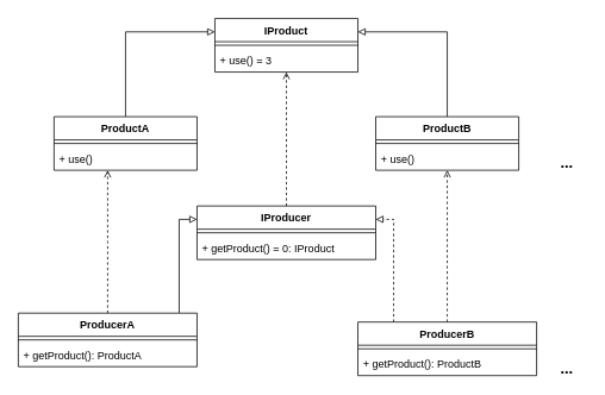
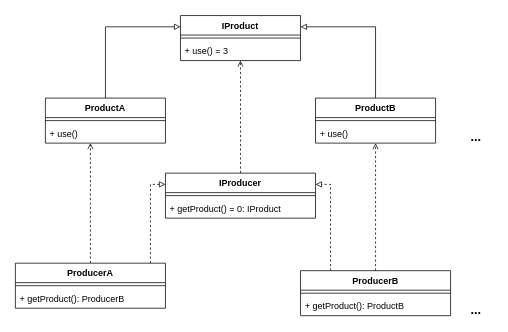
  <mxCell id="0" />
  <mxCell id="1" parent="0" />
  <mxCell id="2" value="IProduct" style="swimlane;fontStyle=1;align=center;verticalAlign=top;childLayout=stackLayout;horizontal=1;startSize=26;horizontalStack=0;resizeParent=1;resizeParentMax=0;resizeLast=0;collapsible=1;marginBottom=0;" vertex="1" parent="1"><mxGeometry x="240" y="20" width="160" height="60" as="geometry" /></mxCell>
  <mxCell id="3" value="" style="line;strokeWidth=1;fillColor=none;align=left;verticalAlign=middle;spacingTop=-1;spacingLeft=3;spacingRight=3;rotatable=0;labelPosition=right;points=[];portConstraint=eastwest;" vertex="1" parent="2"><mxGeometry y="26" width="160" height="8" as="geometry" /></mxCell>
  <mxCell id="4" value="+ use() = 3" style="text;strokeColor=none;fillColor=none;align=left;verticalAlign=top;spacingLeft=4;spacingRight=4;overflow=hidden;rotatable=0;points=[[0,0.5],[1,0.5]];portConstraint=eastwest;" vertex="1" parent="2"><mxGeometry y="34" width="160" height="26" as="geometry" /></mxCell>
  <mxCell id="5" style="edgeStyle=orthogonalEdgeStyle;rounded=0;orthogonalLoop=1;jettySize=auto;html=1;entryX=0;entryY=0.25;entryDx=0;entryDy=0;endArrow=block;endFill=0;" edge="1" parent="1" source="6" target="2"><mxGeometry relative="1" as="geometry"><Array as="points"><mxPoint x="140" y="35" /></Array></mxGeometry></mxCell>
  <mxCell id="6" value="ProductA" style="swimlane;fontStyle=1;align=center;verticalAlign=top;childLayout=stackLayout;horizontal=1;startSize=26;horizontalStack=0;resizeParent=1;resizeParentMax=0;resizeLast=0;collapsible=1;marginBottom=0;" vertex="1" parent="1"><mxGeometry x="60" y="130" width="160" height="60" as="geometry" /></mxCell>
  <mxCell id="7" value="" style="line;strokeWidth=1;fillColor=none;align=left;verticalAlign=middle;spacingTop=-1;spacingLeft=3;spacingRight=3;rotatable=0;labelPosition=right;points=[];portConstraint=eastwest;" vertex="1" parent="6"><mxGeometry y="26" width="160" height="8" as="geometry" /></mxCell>
  <mxCell id="8" value="+ use()" style="text;strokeColor=none;fillColor=none;align=left;verticalAlign=top;spacingLeft=4;spacingRight=4;overflow=hidden;rotatable=0;points=[[0,0.5],[1,0.5]];portConstraint=eastwest;" vertex="1" parent="6"><mxGeometry y="34" width="160" height="26" as="geometry" /></mxCell>
  <mxCell id="9" style="edgeStyle=orthogonalEdgeStyle;rounded=0;orthogonalLoop=1;jettySize=auto;html=1;entryX=1;entryY=0.25;entryDx=0;entryDy=0;endArrow=block;endFill=0;" edge="1" parent="1" source="10" target="2"><mxGeometry relative="1" as="geometry"><Array as="points"><mxPoint x="500" y="35" /></Array></mxGeometry></mxCell>
  <mxCell id="10" value="ProductB" style="swimlane;fontStyle=1;align=center;verticalAlign=top;childLayout=stackLayout;horizontal=1;startSize=26;horizontalStack=0;resizeParent=1;resizeParentMax=0;resizeLast=0;collapsible=1;marginBottom=0;" vertex="1" parent="1"><mxGeometry x="420" y="130" width="160" height="60" as="geometry" /></mxCell>
  <mxCell id="11" value="" style="line;strokeWidth=1;fillColor=none;align=left;verticalAlign=middle;spacingTop=-1;spacingLeft=3;spacingRight=3;rotatable=0;labelPosition=right;points=[];portConstraint=eastwest;" vertex="1" parent="10"><mxGeometry y="26" width="160" height="8" as="geometry" /></mxCell>
  <mxCell id="12" value="+ use()" style="text;strokeColor=none;fillColor=none;align=left;verticalAlign=top;spacingLeft=4;spacingRight=4;overflow=hidden;rotatable=0;points=[[0,0.5],[1,0.5]];portConstraint=eastwest;" vertex="1" parent="10"><mxGeometry y="34" width="160" height="26" as="geometry" /></mxCell>
  <mxCell id="13" value="&lt;b&gt;&lt;font style=&quot;font-size: 17px&quot;&gt;...&lt;/font&gt;&lt;/b&gt;" style="text;html=1;resizable=0;points=[];autosize=1;align=left;verticalAlign=top;spacingTop=-4;" vertex="1" parent="1"><mxGeometry x="625" y="170" width="30" height="20" as="geometry" /></mxCell>
  <mxCell id="14" style="edgeStyle=orthogonalEdgeStyle;rounded=0;orthogonalLoop=1;jettySize=auto;html=1;entryX=0.5;entryY=1;entryDx=0;entryDy=0;entryPerimeter=0;dashed=1;endArrow=open;endFill=0;" edge="1" parent="1" source="15" target="4"><mxGeometry relative="1" as="geometry" /></mxCell>
  <mxCell id="15" value="IProducer" style="swimlane;fontStyle=1;align=center;verticalAlign=top;childLayout=stackLayout;horizontal=1;startSize=26;horizontalStack=0;resizeParent=1;resizeParentMax=0;resizeLast=0;collapsible=1;marginBottom=0;" vertex="1" parent="1"><mxGeometry x="220" y="230" width="200" height="60" as="geometry" /></mxCell>
  <mxCell id="16" value="" style="line;strokeWidth=1;fillColor=none;align=left;verticalAlign=middle;spacingTop=-1;spacingLeft=3;spacingRight=3;rotatable=0;labelPosition=right;points=[];portConstraint=eastwest;" vertex="1" parent="15"><mxGeometry y="26" width="200" height="8" as="geometry" /></mxCell>
  <mxCell id="17" value="+ getProduct() = 0: IProduct" style="text;strokeColor=none;fillColor=none;align=left;verticalAlign=top;spacingLeft=4;spacingRight=4;overflow=hidden;rotatable=0;points=[[0,0.5],[1,0.5]];portConstraint=eastwest;" vertex="1" parent="15"><mxGeometry y="34" width="200" height="26" as="geometry" /></mxCell>
- <mxCell id="18" style="edgeStyle=orthogonalEdgeStyle;rounded=0;orthogonalLoop=1;jettySize=auto;html=1;entryX=0;entryY=0.25;entryDx=0;entryDy=0;endArrow=block;endFill=0;" edge="1" parent="1" source="20" target="15"><mxGeometry relative="1" as="geometry"><Array as="points"><mxPoint x="200" y="245" /></Array></mxGeometry></mxCell>
+ <mxCell id="18" style="edgeStyle=orthogonalEdgeStyle;rounded=0;orthogonalLoop=1;jettySize=auto;html=1;entryX=0;entryY=0.25;entryDx=0;entryDy=0;endArrow=block;endFill=0;dashed=1;" edge="1" parent="1" source="20" target="15"><mxGeometry relative="1" as="geometry"><Array as="points"><mxPoint x="200" y="245" /></Array></mxGeometry></mxCell>
  <mxCell id="19" style="edgeStyle=orthogonalEdgeStyle;rounded=0;orthogonalLoop=1;jettySize=auto;html=1;endArrow=open;endFill=0;dashed=1;" edge="1" parent="1" source="20"><mxGeometry relative="1" as="geometry"><mxPoint x="120" y="190" as="targetPoint" /></mxGeometry></mxCell>
  <mxCell id="20" value="ProducerA" style="swimlane;fontStyle=1;align=center;verticalAlign=top;childLayout=stackLayout;horizontal=1;startSize=26;horizontalStack=0;resizeParent=1;resizeParentMax=0;resizeLast=0;collapsible=1;marginBottom=0;" vertex="1" parent="1"><mxGeometry x="20" y="350" width="200" height="60" as="geometry" /></mxCell>
  <mxCell id="21" value="" style="line;strokeWidth=1;fillColor=none;align=left;verticalAlign=middle;spacingTop=-1;spacingLeft=3;spacingRight=3;rotatable=0;labelPosition=right;points=[];portConstraint=eastwest;" vertex="1" parent="20"><mxGeometry y="26" width="200" height="8" as="geometry" /></mxCell>
- <mxCell id="22" value="+ getProduct(): ProductA" style="text;strokeColor=none;fillColor=none;align=left;verticalAlign=top;spacingLeft=4;spacingRight=4;overflow=hidden;rotatable=0;points=[[0,0.5],[1,0.5]];portConstraint=eastwest;" vertex="1" parent="20"><mxGeometry y="34" width="200" height="26" as="geometry" /></mxCell>
+ <mxCell id="22" value="+ getProduct(): ProducerB" style="text;strokeColor=none;fillColor=none;align=left;verticalAlign=top;spacingLeft=4;spacingRight=4;overflow=hidden;rotatable=0;points=[[0,0.5],[1,0.5]];portConstraint=eastwest;" vertex="1" parent="20"><mxGeometry y="34" width="200" height="26" as="geometry" /></mxCell>
  <mxCell id="23" style="edgeStyle=orthogonalEdgeStyle;rounded=0;orthogonalLoop=1;jettySize=auto;html=1;entryX=1;entryY=0.25;entryDx=0;entryDy=0;endArrow=block;endFill=0;dashed=1;" edge="1" parent="1" source="25" target="15"><mxGeometry relative="1" as="geometry"><Array as="points"><mxPoint x="440" y="245" /></Array></mxGeometry></mxCell>
  <mxCell id="24" style="edgeStyle=orthogonalEdgeStyle;rounded=0;orthogonalLoop=1;jettySize=auto;html=1;entryX=0.5;entryY=1;entryDx=0;entryDy=0;entryPerimeter=0;dashed=1;endArrow=open;endFill=0;" edge="1" parent="1" source="25" target="12"><mxGeometry relative="1" as="geometry" /></mxCell>
  <mxCell id="25" value="ProducerB" style="swimlane;fontStyle=1;align=center;verticalAlign=top;childLayout=stackLayout;horizontal=1;startSize=26;horizontalStack=0;resizeParent=1;resizeParentMax=0;resizeLast=0;collapsible=1;marginBottom=0;" vertex="1" parent="1"><mxGeometry x="400" y="360" width="200" height="60" as="geometry" /></mxCell>
  <mxCell id="26" value="" style="line;strokeWidth=1;fillColor=none;align=left;verticalAlign=middle;spacingTop=-1;spacingLeft=3;spacingRight=3;rotatable=0;labelPosition=right;points=[];portConstraint=eastwest;" vertex="1" parent="25"><mxGeometry y="26" width="200" height="8" as="geometry" /></mxCell>
  <mxCell id="27" value="+ getProduct(): ProductB" style="text;strokeColor=none;fillColor=none;align=left;verticalAlign=top;spacingLeft=4;spacingRight=4;overflow=hidden;rotatable=0;points=[[0,0.5],[1,0.5]];portConstraint=eastwest;" vertex="1" parent="25"><mxGeometry y="34" width="200" height="26" as="geometry" /></mxCell>
  <mxCell id="28" value="&lt;b&gt;&lt;font style=&quot;font-size: 17px&quot;&gt;...&lt;/font&gt;&lt;/b&gt;" style="text;html=1;resizable=0;points=[];autosize=1;align=left;verticalAlign=top;spacingTop=-4;" vertex="1" parent="1"><mxGeometry x="625" y="400" width="30" height="20" as="geometry" /></mxCell>
